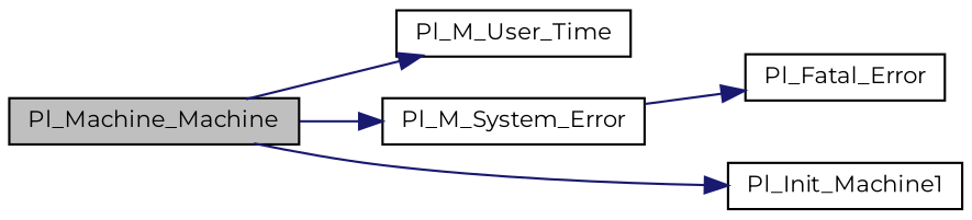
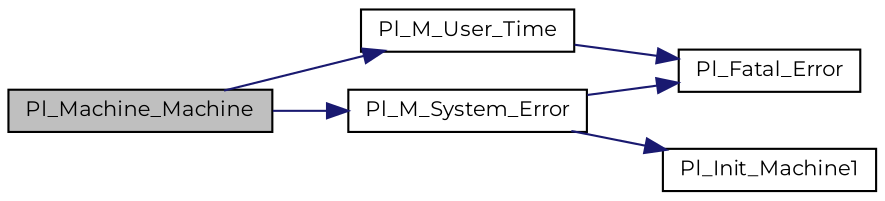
  digraph {
    fontname=Montserrat
    rankdir=LR
    node [color=black fillcolor=white fontname=Montserrat fontsize=10 shape=record style=filled]
    edge [color=midnightblue fontname=Montserrat fontsize=10 labelfontname=Helvetica labelfontsize=10 style=solid]
    n1 [fillcolor=grey75 fontcolor=black height=0.2 label=Pl_Machine_Machine width=0.4]
    n2 [height=0.2 label=Pl_M_User_Time width=0.4]
    n3 [height=0.2 label=Pl_M_System_Error width=0.4]
    n4 [height=0.2 label=Pl_Init_Machine1 width=0.4]
    n5 [height=0.2 label=Pl_Fatal_Error width=0.4]
    n1 -> n2
    n1 -> n3
-   n1 -> n4
+   n3 -> n4
+   n2 -> n5
    n3 -> n5
  }
